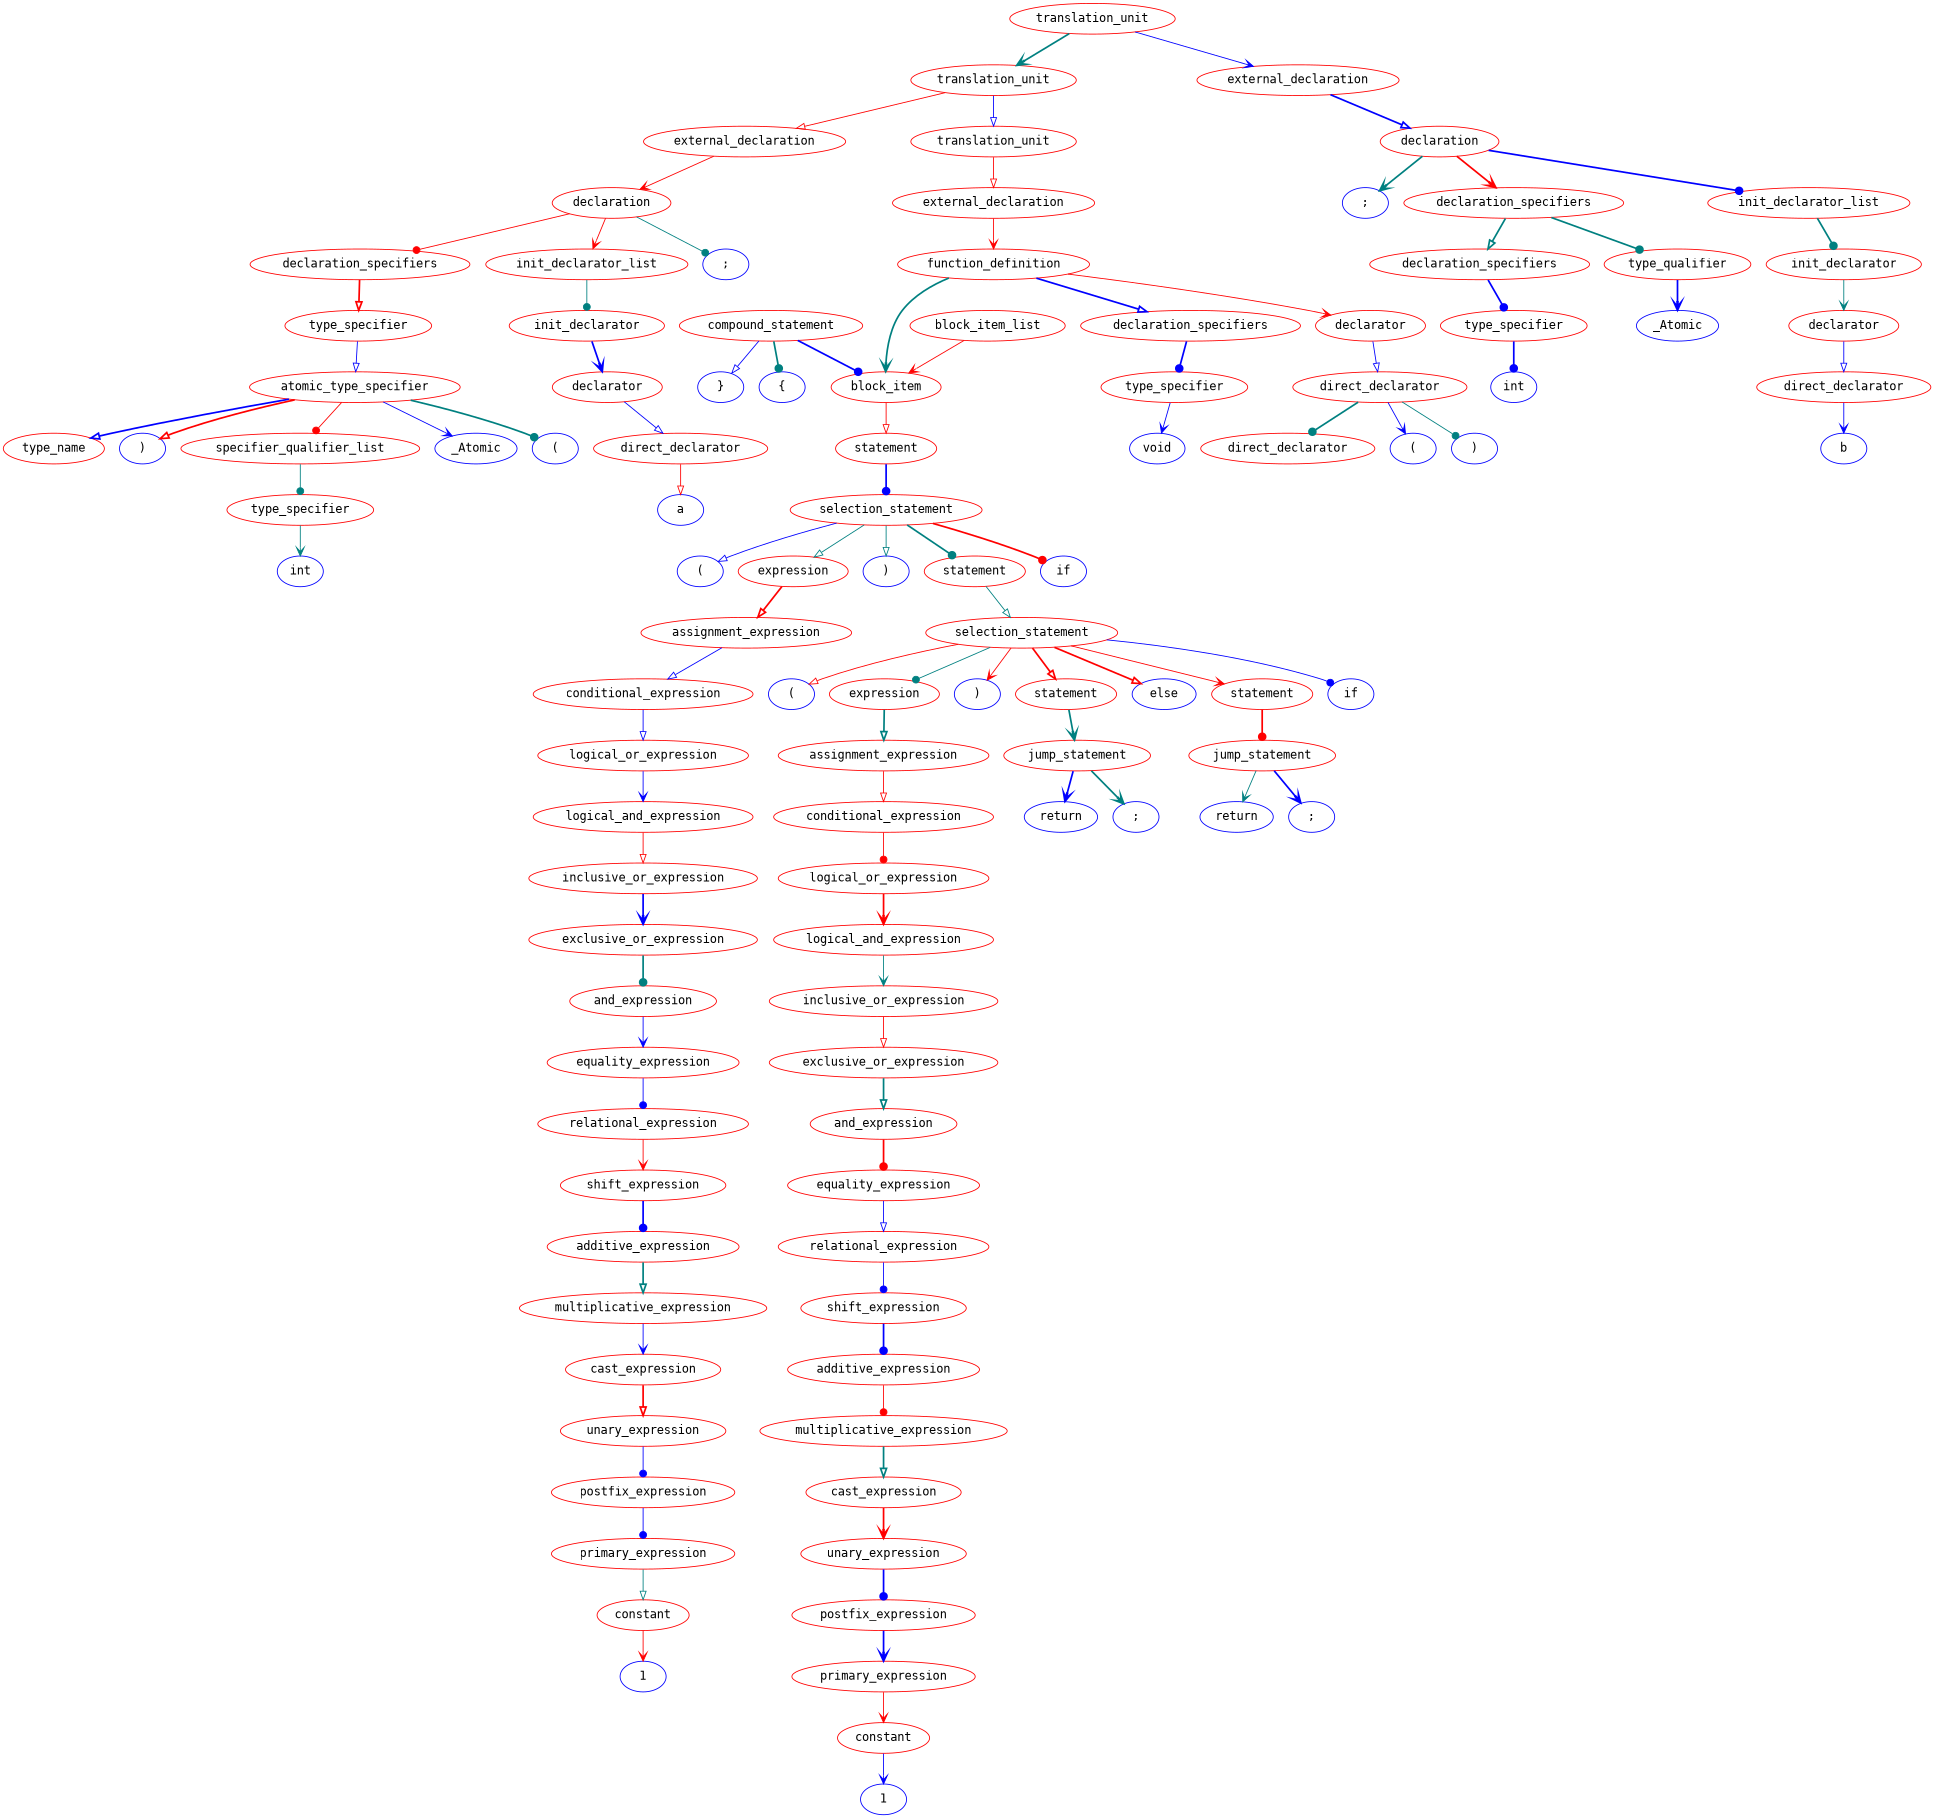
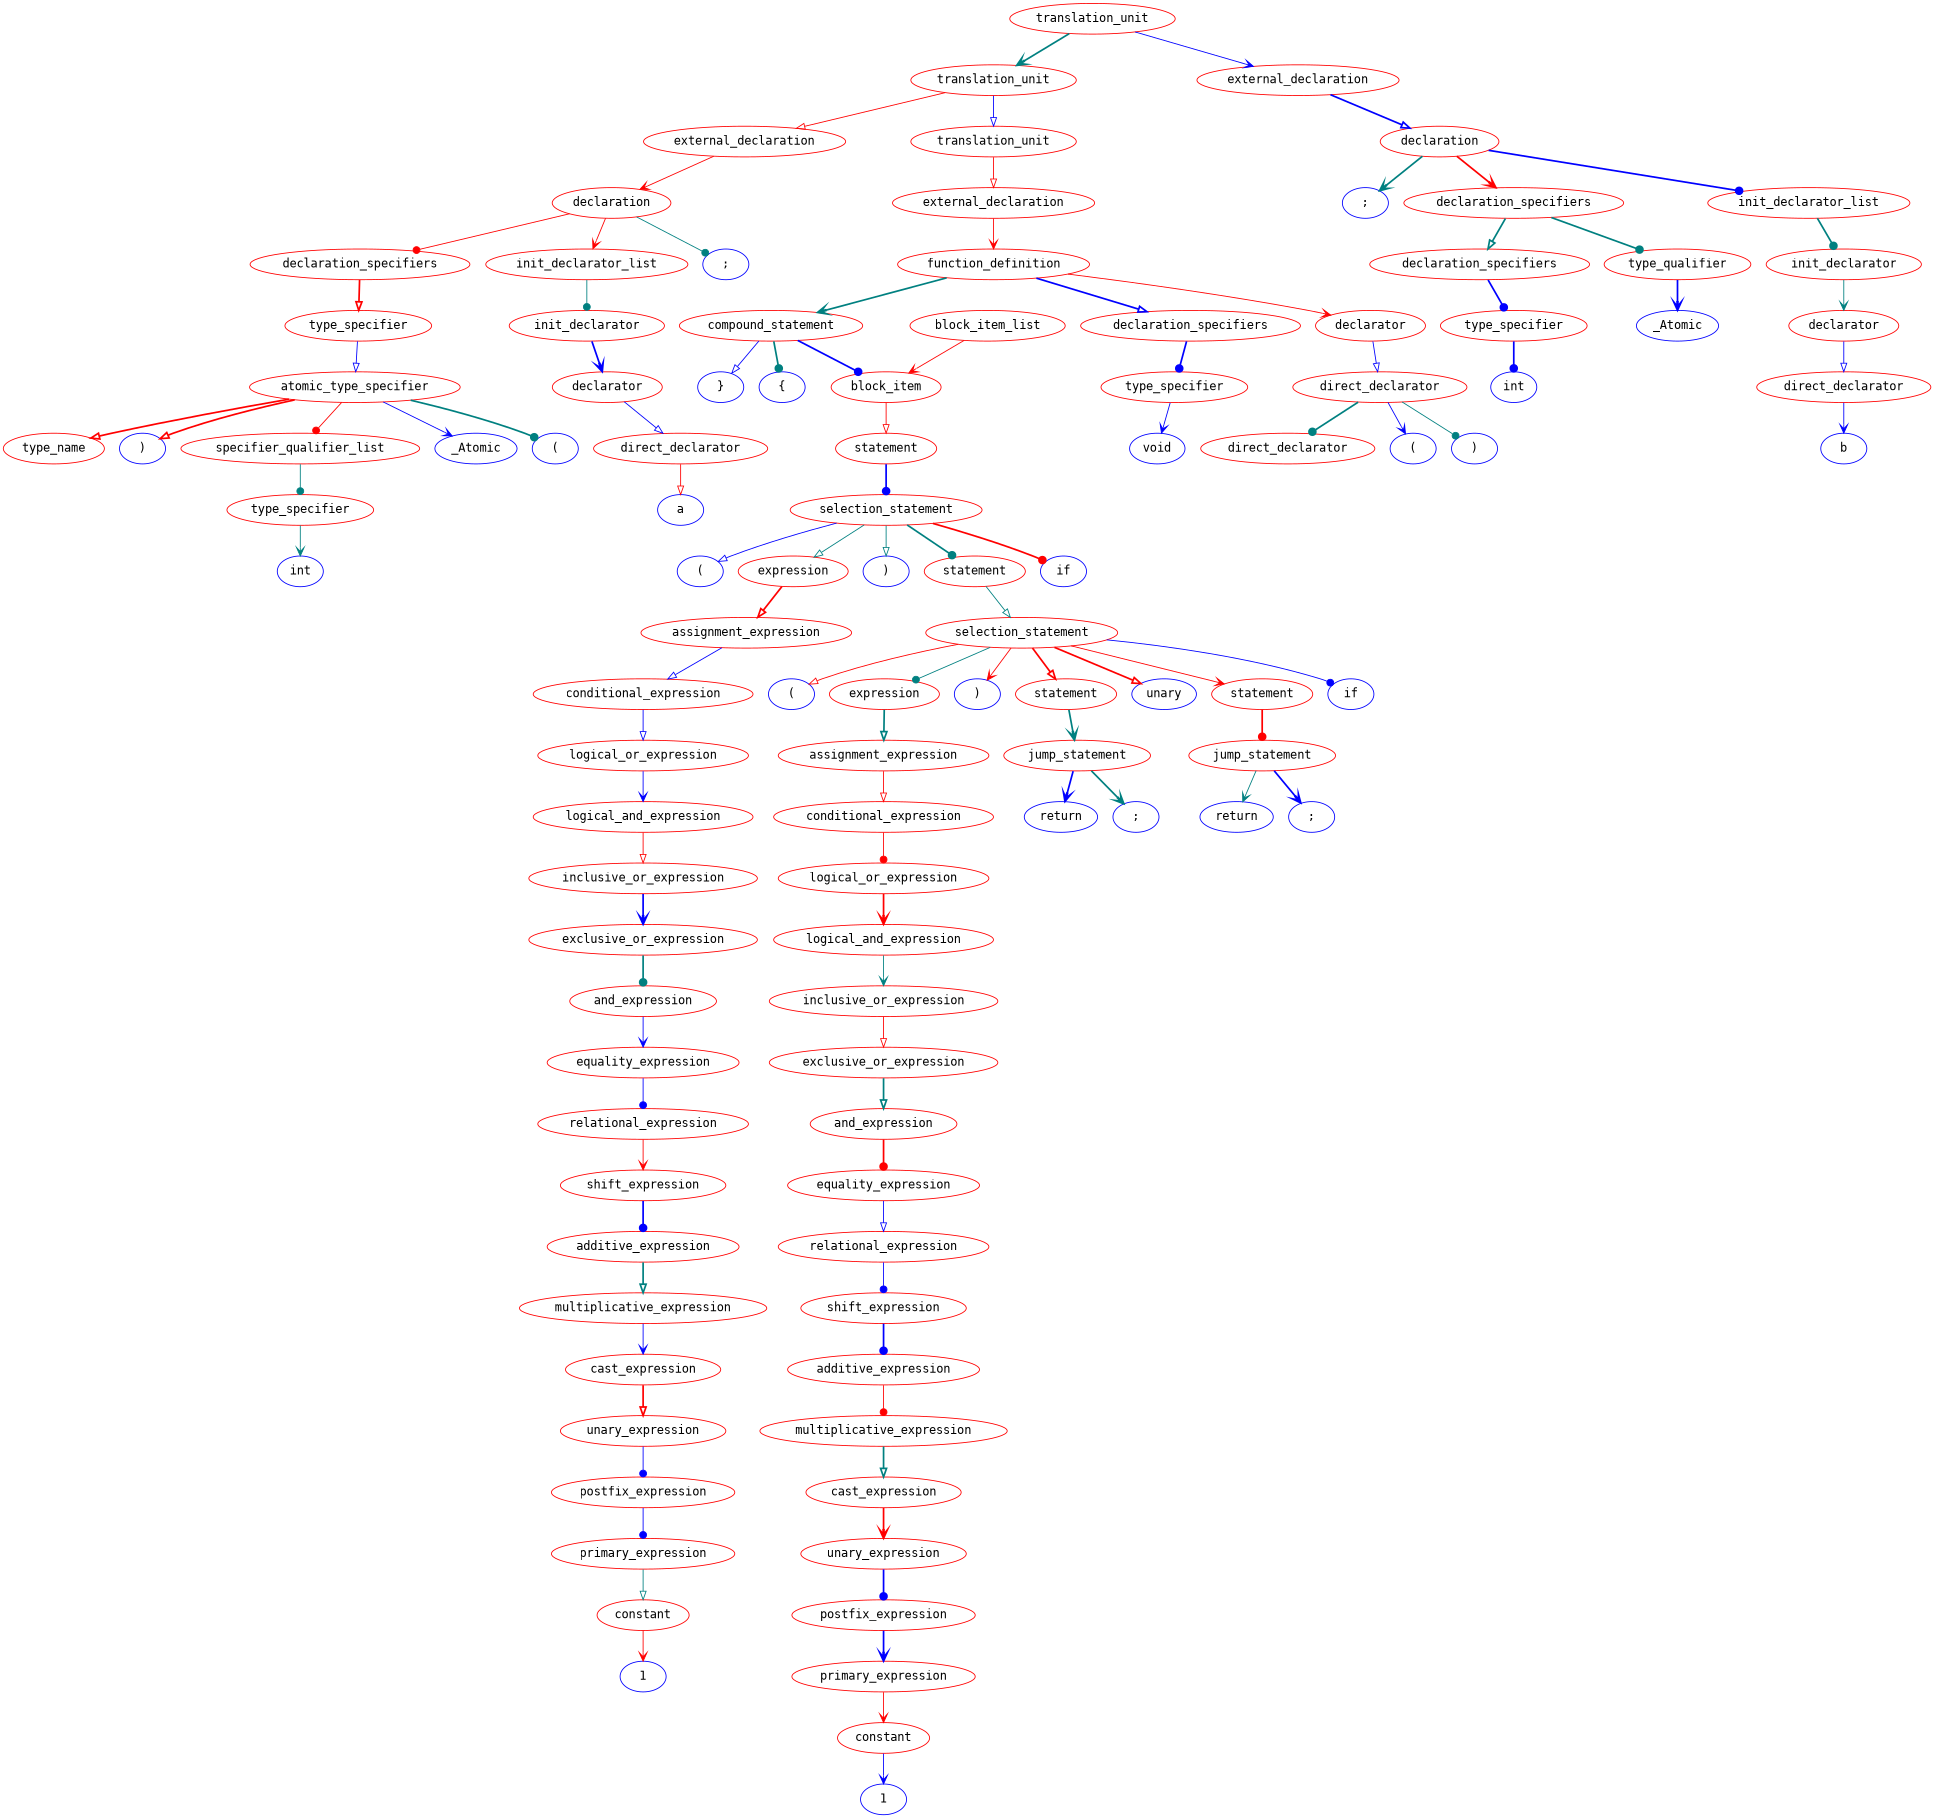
  digraph {
    fontname="DejaVu Sans Mono"
    node [color=red fontname="DejaVu Sans Mono"]
    edge [arrowhead=vee color=blue fontname="DejaVu Sans Mono" style=solid]
    n1 [label=translation_unit]
    n2 [label=translation_unit]
    n3 [label=external_declaration]
    n4 [label=translation_unit]
    n5 [label=external_declaration]
    n6 [label=declaration]
    n7 [label=external_declaration]
    n8 [label=declaration]
    n9 [label=declaration_specifiers]
    n10 [label=init_declarator_list]
    n11 [color=blue label=";"]
    n12 [label=function_definition]
    n13 [label=declaration_specifiers]
    n14 [label=init_declarator_list]
    n15 [color=blue label=";"]
    n16 [label=type_qualifier]
    n17 [label=declaration_specifiers]
    n18 [label=init_declarator]
    n19 [label=declaration_specifiers]
    n20 [label=declarator]
    n21 [label=compound_statement]
    n22 [label=type_specifier]
    n23 [label=init_declarator]
    n24 [color=blue label=_Atomic]
    n25 [label=type_specifier]
    n26 [label=declarator]
    n27 [label=type_specifier]
    n28 [label=direct_declarator]
    n29 [color=blue label="{"]
    n30 [color=blue label="}"]
    n31 [label=block_item]
    n32 [label=atomic_type_specifier]
    n33 [label=declarator]
    n34 [color=blue label=int]
    n35 [label=direct_declarator]
    n36 [color=blue label=void]
    n37 [label=direct_declarator]
    n38 [color=blue label="("]
    n39 [color=blue label=")"]
    n40 [label=block_item_list]
    n41 [color=blue label=_Atomic]
    n42 [color=blue label="("]
    n43 [label=type_name]
    n44 [color=blue label=")"]
    n45 [label=specifier_qualifier_list]
    n46 [label=direct_declarator]
    n47 [color=blue label=b]
    n48 [label=statement]
    n49 [color=blue label=a]
    n50 [label=selection_statement]
    n51 [label=type_specifier]
    n52 [color=blue label=if]
    n53 [color=blue label="("]
    n54 [label=expression]
    n55 [color=blue label=")"]
    n56 [label=statement]
    n57 [color=blue label=int]
    n58 [label=assignment_expression]
    n59 [label=selection_statement]
    n60 [label=conditional_expression]
    n61 [color=blue label=if]
    n62 [color=blue label="("]
    n63 [label=expression]
    n64 [color=blue label=")"]
    n65 [label=statement]
-   n66 [color=blue label=else]
+   n66 [color=blue label=unary]
    n67 [label=statement]
    n68 [label=logical_or_expression]
    n69 [label=assignment_expression]
    n70 [label=jump_statement]
    n71 [label=jump_statement]
    n72 [label=logical_and_expression]
    n73 [label=conditional_expression]
    n74 [color=blue label=return]
    n75 [color=blue label=";"]
    n76 [color=blue label=return]
    n77 [color=blue label=";"]
    n78 [label=inclusive_or_expression]
    n79 [label=logical_or_expression]
    n80 [label=exclusive_or_expression]
    n81 [label=logical_and_expression]
    n82 [label=and_expression]
    n83 [label=inclusive_or_expression]
    n84 [label=equality_expression]
    n85 [label=exclusive_or_expression]
    n86 [label=relational_expression]
    n87 [label=and_expression]
    n88 [label=shift_expression]
    n89 [label=equality_expression]
    n90 [label=additive_expression]
    n91 [label=relational_expression]
    n92 [label=multiplicative_expression]
    n93 [label=shift_expression]
    n94 [label=cast_expression]
    n95 [label=additive_expression]
    n96 [label=unary_expression]
    n97 [label=multiplicative_expression]
    n98 [label=postfix_expression]
    n99 [label=cast_expression]
    n100 [label=primary_expression]
    n101 [label=unary_expression]
    n102 [label=constant]
    n103 [label=postfix_expression]
    n104 [color=blue label=1]
    n105 [label=primary_expression]
    n106 [label=constant]
    n107 [color=blue label=1]
    n1 -> n2 [color=teal style=bold]
    n1 -> n3
    n2 -> n4 [arrowhead=onormal]
    n2 -> n5 [arrowhead=onormal color=red]
    n3 -> n6 [arrowhead=onormal style=bold]
    n4 -> n7 [arrowhead=onormal color=red]
    n5 -> n8 [color=red]
    n6 -> n9 [color=red style=bold]
    n6 -> n10 [arrowhead=dot style=bold]
    n6 -> n11 [color=teal style=bold]
    n7 -> n12 [color=red]
    n8 -> n13 [arrowhead=dot color=red]
    n8 -> n14 [color=red]
    n8 -> n15 [arrowhead=dot color=teal]
    n9 -> n16 [arrowhead=dot color=teal style=bold]
    n9 -> n17 [arrowhead=onormal color=teal style=bold]
    n10 -> n18 [arrowhead=dot color=teal style=bold]
    n12 -> n19 [arrowhead=onormal style=bold]
    n12 -> n20 [color=red]
-   n12 -> n31 [color=teal style=bold]
+   n12 -> n21 [color=teal style=bold]
    n13 -> n22 [arrowhead=onormal color=red style=bold]
    n14 -> n23 [arrowhead=dot color=teal]
    n16 -> n24 [style=bold]
    n17 -> n25 [arrowhead=dot style=bold]
    n18 -> n26 [color=teal]
    n19 -> n27 [arrowhead=dot style=bold]
    n20 -> n28 [arrowhead=onormal]
    n21 -> n29 [arrowhead=dot color=teal style=bold]
    n21 -> n30 [arrowhead=onormal]
    n21 -> n31 [arrowhead=dot style=bold]
    n22 -> n32 [arrowhead=onormal]
    n23 -> n33 [style=bold]
    n25 -> n34 [arrowhead=dot style=bold]
    n26 -> n35 [arrowhead=onormal]
    n27 -> n36
    n28 -> n37 [arrowhead=dot color=teal style=bold]
    n28 -> n38
    n28 -> n39 [arrowhead=dot color=teal]
    n31 -> n48 [arrowhead=onormal color=red]
    n32 -> n41
    n32 -> n42 [arrowhead=dot color=teal style=bold]
-   n32 -> n43 [arrowhead=onormal style=bold]
+   n32 -> n43 [arrowhead=onormal color=red style=bold]
    n32 -> n44 [arrowhead=onormal color=red style=bold]
    n32 -> n45 [arrowhead=dot color=red]
    n33 -> n46 [arrowhead=onormal]
    n35 -> n47
    n40 -> n31 [color=red]
    n45 -> n51 [arrowhead=dot color=teal]
    n46 -> n49 [arrowhead=onormal color=red]
    n48 -> n50 [arrowhead=dot style=bold]
    n50 -> n52 [arrowhead=dot color=red style=bold]
    n50 -> n53 [arrowhead=onormal]
    n50 -> n54 [arrowhead=onormal color=teal]
    n50 -> n55 [arrowhead=onormal color=teal]
    n50 -> n56 [arrowhead=dot color=teal style=bold]
    n51 -> n57 [color=teal]
    n54 -> n58 [arrowhead=onormal color=red style=bold]
    n56 -> n59 [arrowhead=onormal color=teal]
    n58 -> n60 [arrowhead=onormal]
    n59 -> n61 [arrowhead=dot]
    n59 -> n62 [arrowhead=onormal color=red]
    n59 -> n63 [arrowhead=dot color=teal]
    n59 -> n64 [color=red]
    n59 -> n65 [arrowhead=onormal color=red style=bold]
    n59 -> n66 [arrowhead=onormal color=red style=bold]
    n59 -> n67 [color=red]
    n60 -> n68 [arrowhead=onormal]
    n63 -> n69 [arrowhead=onormal color=teal style=bold]
    n65 -> n70 [color=teal style=bold]
    n67 -> n71 [arrowhead=dot color=red style=bold]
    n68 -> n72
    n69 -> n73 [arrowhead=onormal color=red]
    n70 -> n74 [style=bold]
    n70 -> n75 [color=teal style=bold]
    n71 -> n76 [color=teal]
    n71 -> n77 [style=bold]
    n72 -> n78 [arrowhead=onormal color=red]
    n73 -> n79 [arrowhead=dot color=red]
    n78 -> n80 [style=bold]
    n79 -> n81 [color=red style=bold]
    n80 -> n82 [arrowhead=dot color=teal style=bold]
    n81 -> n83 [color=teal]
    n82 -> n84
    n83 -> n85 [arrowhead=onormal color=red]
    n84 -> n86 [arrowhead=dot]
    n85 -> n87 [arrowhead=onormal color=teal style=bold]
    n86 -> n88 [color=red]
    n87 -> n89 [arrowhead=dot color=red style=bold]
    n88 -> n90 [arrowhead=dot style=bold]
    n89 -> n91 [arrowhead=onormal]
    n90 -> n92 [arrowhead=onormal color=teal style=bold]
    n91 -> n93 [arrowhead=dot]
    n92 -> n94
    n93 -> n95 [arrowhead=dot style=bold]
    n94 -> n96 [arrowhead=onormal color=red style=bold]
    n95 -> n97 [arrowhead=dot color=red]
    n96 -> n98 [arrowhead=dot]
    n97 -> n99 [arrowhead=onormal color=teal style=bold]
    n98 -> n100 [arrowhead=dot]
    n99 -> n101 [color=red style=bold]
    n100 -> n102 [arrowhead=onormal color=teal]
    n101 -> n103 [arrowhead=dot style=bold]
    n102 -> n104 [color=red]
    n103 -> n105 [style=bold]
    n105 -> n106 [color=red]
    n106 -> n107
  }
